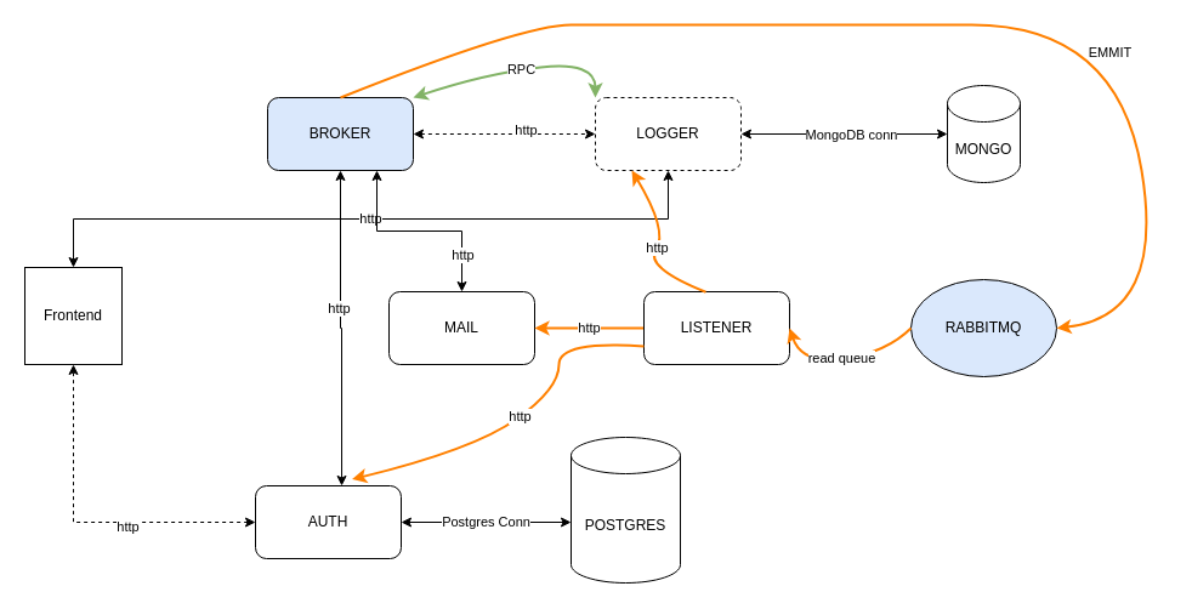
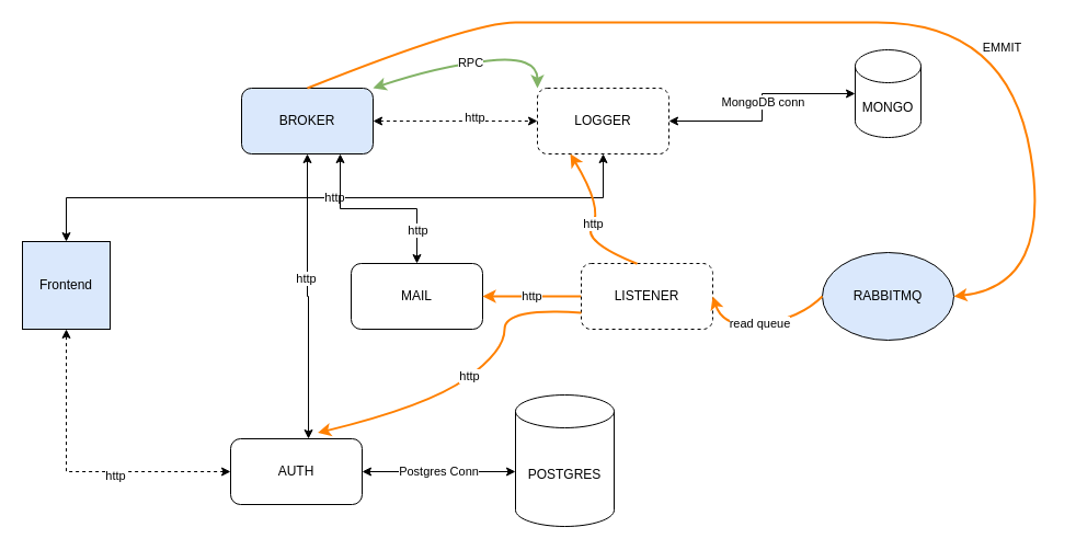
  <mxCell id="0" />
  <mxCell id="1" parent="0" />
  <mxCell id="2" value="http" style="edgeStyle=orthogonalEdgeStyle;rounded=0;orthogonalLoop=1;jettySize=auto;html=1;exitX=0.5;exitY=0;exitDx=0;exitDy=0;startArrow=classic;startFill=1;" edge="1" parent="1" source="3" target="17"><mxGeometry relative="1" as="geometry" /></mxCell>
- <mxCell id="3" value="Frontend" style="whiteSpace=wrap;html=1;aspect=fixed;" vertex="1" parent="1"><mxGeometry x="20" y="220" width="80" height="80" as="geometry" /></mxCell>
+ <mxCell id="3" value="Frontend" style="whiteSpace=wrap;html=1;aspect=fixed;fillColor=#dae8fc;" vertex="1" parent="1"><mxGeometry x="20" y="220" width="80" height="80" as="geometry" /></mxCell>
  <mxCell id="4" style="edgeStyle=orthogonalEdgeStyle;rounded=0;orthogonalLoop=1;jettySize=auto;html=1;exitX=0.5;exitY=1;exitDx=0;exitDy=0;entryX=0.592;entryY=0;entryDx=0;entryDy=0;entryPerimeter=0;startArrow=classic;startFill=1;" edge="1" parent="1" source="10" target="14"><mxGeometry relative="1" as="geometry" /></mxCell>
  <mxCell id="5" value="http" style="edgeLabel;html=1;align=center;verticalAlign=middle;resizable=0;points=[];" vertex="1" connectable="0" parent="4"><mxGeometry x="-0.133" y="-2" relative="1" as="geometry"><mxPoint as="offset" /></mxGeometry></mxCell>
  <mxCell id="6" style="edgeStyle=orthogonalEdgeStyle;rounded=0;orthogonalLoop=1;jettySize=auto;html=1;exitX=0.75;exitY=1;exitDx=0;exitDy=0;startArrow=classic;startFill=1;" edge="1" parent="1" source="10" target="19"><mxGeometry relative="1" as="geometry" /></mxCell>
  <mxCell id="7" value="http" style="edgeLabel;html=1;align=center;verticalAlign=middle;resizable=0;points=[];" vertex="1" connectable="0" parent="6"><mxGeometry x="0.634" relative="1" as="geometry"><mxPoint as="offset" /></mxGeometry></mxCell>
  <mxCell id="8" style="edgeStyle=orthogonalEdgeStyle;rounded=0;orthogonalLoop=1;jettySize=auto;html=1;exitX=1;exitY=0.5;exitDx=0;exitDy=0;entryX=0;entryY=0.5;entryDx=0;entryDy=0;startArrow=classic;startFill=1;dashed=1;" edge="1" parent="1" source="10" target="17"><mxGeometry relative="1" as="geometry" /></mxCell>
  <mxCell id="9" value="http" style="edgeLabel;html=1;align=center;verticalAlign=middle;resizable=0;points=[];" vertex="1" connectable="0" parent="8"><mxGeometry x="0.232" y="4" relative="1" as="geometry"><mxPoint as="offset" /></mxGeometry></mxCell>
  <mxCell id="10" value="BROKER" style="rounded=1;whiteSpace=wrap;html=1;fillColor=#dae8fc;" vertex="1" parent="1"><mxGeometry x="220" y="80" width="120" height="60" as="geometry" /></mxCell>
  <mxCell id="11" value="Postgres Conn" style="edgeStyle=orthogonalEdgeStyle;rounded=0;orthogonalLoop=1;jettySize=auto;html=1;exitX=1;exitY=0.5;exitDx=0;exitDy=0;startArrow=classic;startFill=1;" edge="1" parent="1" source="14"><mxGeometry relative="1" as="geometry"><mxPoint x="470" y="430" as="targetPoint" /><Array as="points"><mxPoint x="470" y="430" /></Array></mxGeometry></mxCell>
  <mxCell id="12" style="edgeStyle=orthogonalEdgeStyle;rounded=0;orthogonalLoop=1;jettySize=auto;html=1;exitX=0;exitY=0.5;exitDx=0;exitDy=0;entryX=0.5;entryY=1;entryDx=0;entryDy=0;startArrow=classic;startFill=1;dashed=1;" edge="1" parent="1" source="14" target="3"><mxGeometry relative="1" as="geometry" /></mxCell>
  <mxCell id="13" value="http" style="edgeLabel;html=1;align=center;verticalAlign=middle;resizable=0;points=[];" vertex="1" connectable="0" parent="12"><mxGeometry x="-0.242" y="3" relative="1" as="geometry"><mxPoint as="offset" /></mxGeometry></mxCell>
  <mxCell id="14" value="AUTH" style="rounded=1;whiteSpace=wrap;html=1;" vertex="1" parent="1"><mxGeometry x="210" y="400" width="120" height="60" as="geometry" /></mxCell>
  <mxCell id="15" style="edgeStyle=orthogonalEdgeStyle;rounded=0;orthogonalLoop=1;jettySize=auto;html=1;exitX=1;exitY=0.5;exitDx=0;exitDy=0;entryX=0;entryY=0.5;entryDx=0;entryDy=0;entryPerimeter=0;startArrow=classic;startFill=1;" edge="1" parent="1" source="17" target="18"><mxGeometry relative="1" as="geometry" /></mxCell>
  <mxCell id="16" value="MongoDB conn" style="edgeLabel;html=1;align=center;verticalAlign=middle;resizable=0;points=[];" vertex="1" connectable="0" parent="15"><mxGeometry x="0.059" relative="1" as="geometry"><mxPoint as="offset" /></mxGeometry></mxCell>
  <mxCell id="17" value="LOGGER" style="rounded=1;whiteSpace=wrap;html=1;dashed=1;" vertex="1" parent="1"><mxGeometry x="490" y="80" width="120" height="60" as="geometry" /></mxCell>
- <mxCell id="18" value="MONGO" style="shape=cylinder3;whiteSpace=wrap;html=1;boundedLbl=1;backgroundOutline=1;size=15;" vertex="1" parent="1"><mxGeometry x="780" y="70" width="60" height="80" as="geometry" /></mxCell>
+ <mxCell id="18" value="MONGO" style="shape=cylinder3;whiteSpace=wrap;html=1;boundedLbl=1;backgroundOutline=1;size=15;" vertex="1" parent="1"><mxGeometry x="780" y="45" width="60" height="80" as="geometry" /></mxCell>
  <mxCell id="19" value="MAIL&lt;span style=&quot;color: rgba(0, 0, 0, 0); font-family: monospace; font-size: 0px; text-align: start;&quot;&gt;%3CmxGraphModel%3E%3Croot%3E%3CmxCell%20id%3D%220%22%2F%3E%3CmxCell%20id%3D%221%22%20parent%3D%220%22%2F%3E%3CmxCell%20id%3D%222%22%20value%3D%22BROKER%22%20style%3D%22rounded%3D1%3BwhiteSpace%3Dwrap%3Bhtml%3D1%3B%22%20vertex%3D%221%22%20parent%3D%221%22%3E%3CmxGeometry%20x%3D%22340%22%20y%3D%22210%22%20width%3D%22120%22%20height%3D%2260%22%20as%3D%22geometry%22%2F%3E%3C%2FmxCell%3E%3C%2Froot%3E%3C%2FmxGraphModel%3E&lt;/span&gt;" style="rounded=1;whiteSpace=wrap;html=1;" vertex="1" parent="1"><mxGeometry x="320" y="240" width="120" height="60" as="geometry" /></mxCell>
  <mxCell id="20" value="http" style="edgeStyle=orthogonalEdgeStyle;rounded=0;orthogonalLoop=1;jettySize=auto;html=1;exitX=0;exitY=0.5;exitDx=0;exitDy=0;entryX=1;entryY=0.5;entryDx=0;entryDy=0;strokeColor=#FF8000;startArrow=none;startFill=0;endArrow=classic;endFill=1;strokeWidth=2;" edge="1" parent="1" source="21" target="19"><mxGeometry relative="1" as="geometry" /></mxCell>
- <mxCell id="21" value="LISTENER" style="rounded=1;whiteSpace=wrap;html=1;" vertex="1" parent="1"><mxGeometry x="530" y="240" width="120" height="60" as="geometry" /></mxCell>
+ <mxCell id="21" value="LISTENER" style="rounded=1;whiteSpace=wrap;html=1;dashed=1;" vertex="1" parent="1"><mxGeometry x="530" y="240" width="120" height="60" as="geometry" /></mxCell>
  <mxCell id="22" value="POSTGRES" style="shape=cylinder3;whiteSpace=wrap;html=1;boundedLbl=1;backgroundOutline=1;size=15;" vertex="1" parent="1"><mxGeometry x="470" y="360" width="90" height="120" as="geometry" /></mxCell>
  <mxCell id="23" value="RABBITMQ" style="ellipse;whiteSpace=wrap;html=1;fillColor=#dae8fc;" vertex="1" parent="1"><mxGeometry x="750" y="230" width="120" height="80" as="geometry" /></mxCell>
  <mxCell id="24" value="" style="curved=1;endArrow=classic;html=1;rounded=0;entryX=1;entryY=0.5;entryDx=0;entryDy=0;exitX=0.5;exitY=0;exitDx=0;exitDy=0;startArrow=none;startFill=0;strokeColor=#FF8000;strokeWidth=2;" edge="1" parent="1" source="10" target="23"><mxGeometry width="50" height="50" relative="1" as="geometry"><mxPoint x="440" y="290" as="sourcePoint" /><mxPoint x="490" y="240" as="targetPoint" /><Array as="points"><mxPoint x="430" y="20" /><mxPoint x="510" y="20" /><mxPoint x="680" y="20" /><mxPoint x="920" y="20" /><mxPoint x="960" y="260" /></Array></mxGeometry></mxCell>
  <mxCell id="25" value="EMMIT" style="edgeLabel;html=1;align=center;verticalAlign=middle;resizable=0;points=[];" vertex="1" connectable="0" parent="24"><mxGeometry x="0.366" y="-10" relative="1" as="geometry"><mxPoint as="offset" /></mxGeometry></mxCell>
  <mxCell id="26" value="read queue" style="curved=1;endArrow=none;html=1;rounded=0;strokeColor=#FF8000;entryX=0;entryY=0.5;entryDx=0;entryDy=0;exitX=1;exitY=0.5;exitDx=0;exitDy=0;startArrow=classic;startFill=1;endFill=0;strokeWidth=2;" edge="1" parent="1" source="21" target="23"><mxGeometry width="50" height="50" relative="1" as="geometry"><mxPoint x="440" y="290" as="sourcePoint" /><mxPoint x="490" y="240" as="targetPoint" /><Array as="points"><mxPoint x="660" y="300" /><mxPoint x="730" y="290" /></Array></mxGeometry></mxCell>
  <mxCell id="27" value="http" style="curved=1;endArrow=none;html=1;rounded=0;strokeColor=#FF8000;entryX=0.425;entryY=0.005;entryDx=0;entryDy=0;exitX=0.25;exitY=1;exitDx=0;exitDy=0;startArrow=classic;startFill=1;entryPerimeter=0;endFill=0;strokeWidth=2;" edge="1" parent="1" source="17" target="21"><mxGeometry width="50" height="50" relative="1" as="geometry"><mxPoint x="440" y="290" as="sourcePoint" /><mxPoint x="490" y="240" as="targetPoint" /><Array as="points"><mxPoint x="550" y="190" /><mxPoint x="530" y="220" /></Array></mxGeometry></mxCell>
  <mxCell id="28" value="http" style="curved=1;endArrow=none;html=1;rounded=0;strokeColor=#FF8000;entryX=0;entryY=0.75;entryDx=0;entryDy=0;exitX=0.663;exitY=-0.09;exitDx=0;exitDy=0;exitPerimeter=0;startArrow=classic;startFill=1;endFill=0;strokeWidth=2;" edge="1" parent="1" source="14" target="21"><mxGeometry width="50" height="50" relative="1" as="geometry"><mxPoint x="440" y="290" as="sourcePoint" /><mxPoint x="490" y="240" as="targetPoint" /><Array as="points"><mxPoint x="390" y="370" /><mxPoint x="460" y="320" /><mxPoint x="460" y="280" /></Array></mxGeometry></mxCell>
  <mxCell id="29" value="RPC" style="curved=1;endArrow=classic;html=1;rounded=0;strokeColor=#82b366;exitX=1;exitY=0;exitDx=0;exitDy=0;entryX=0;entryY=0;entryDx=0;entryDy=0;fillColor=#d5e8d4;startArrow=classic;startFill=1;strokeWidth=2;" edge="1" parent="1" source="10" target="17"><mxGeometry width="50" height="50" relative="1" as="geometry"><mxPoint x="390" y="460" as="sourcePoint" /><mxPoint x="440" y="410" as="targetPoint" /><Array as="points"><mxPoint x="400" y="60" /><mxPoint x="490" y="50" /></Array></mxGeometry></mxCell>
